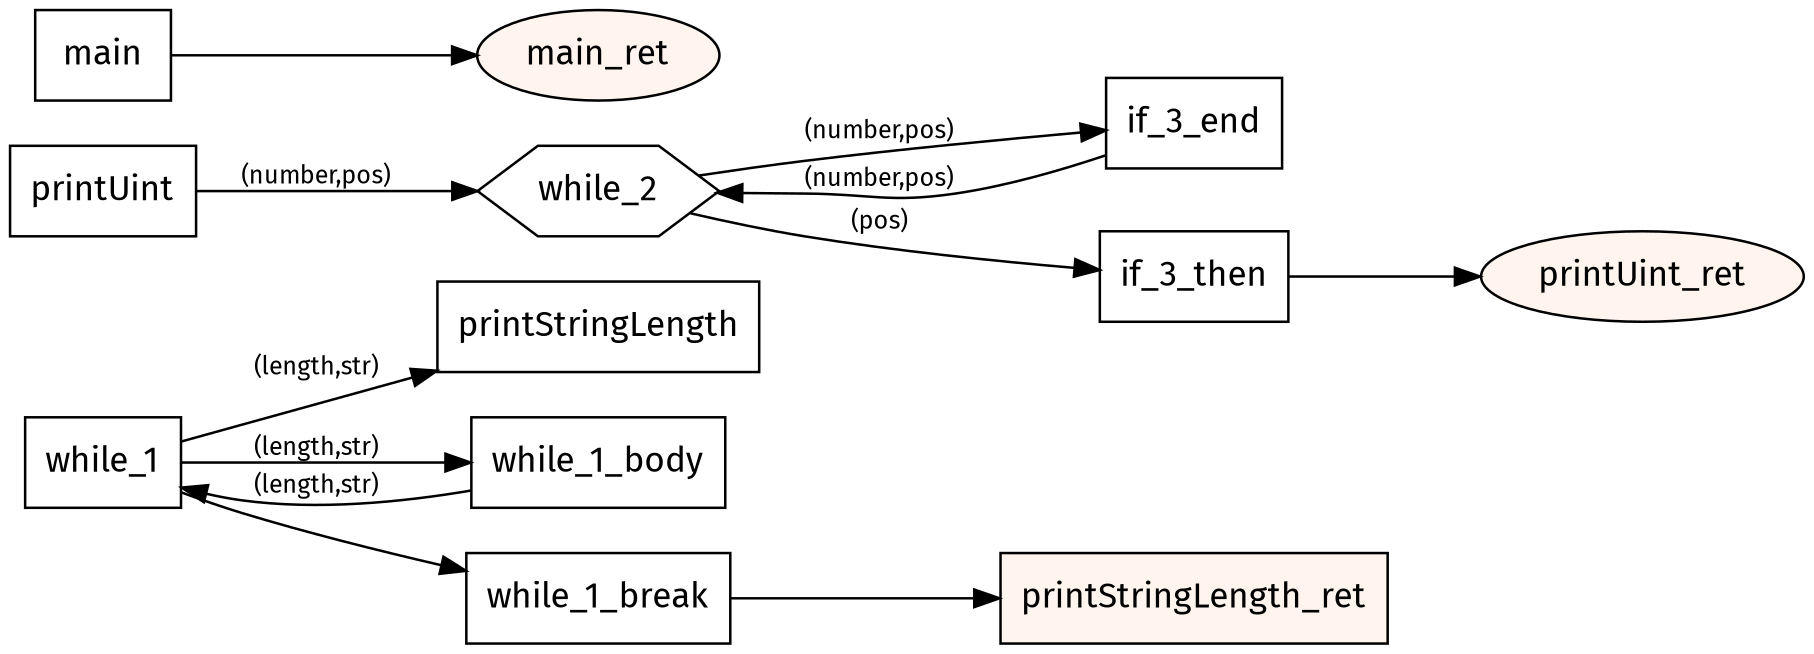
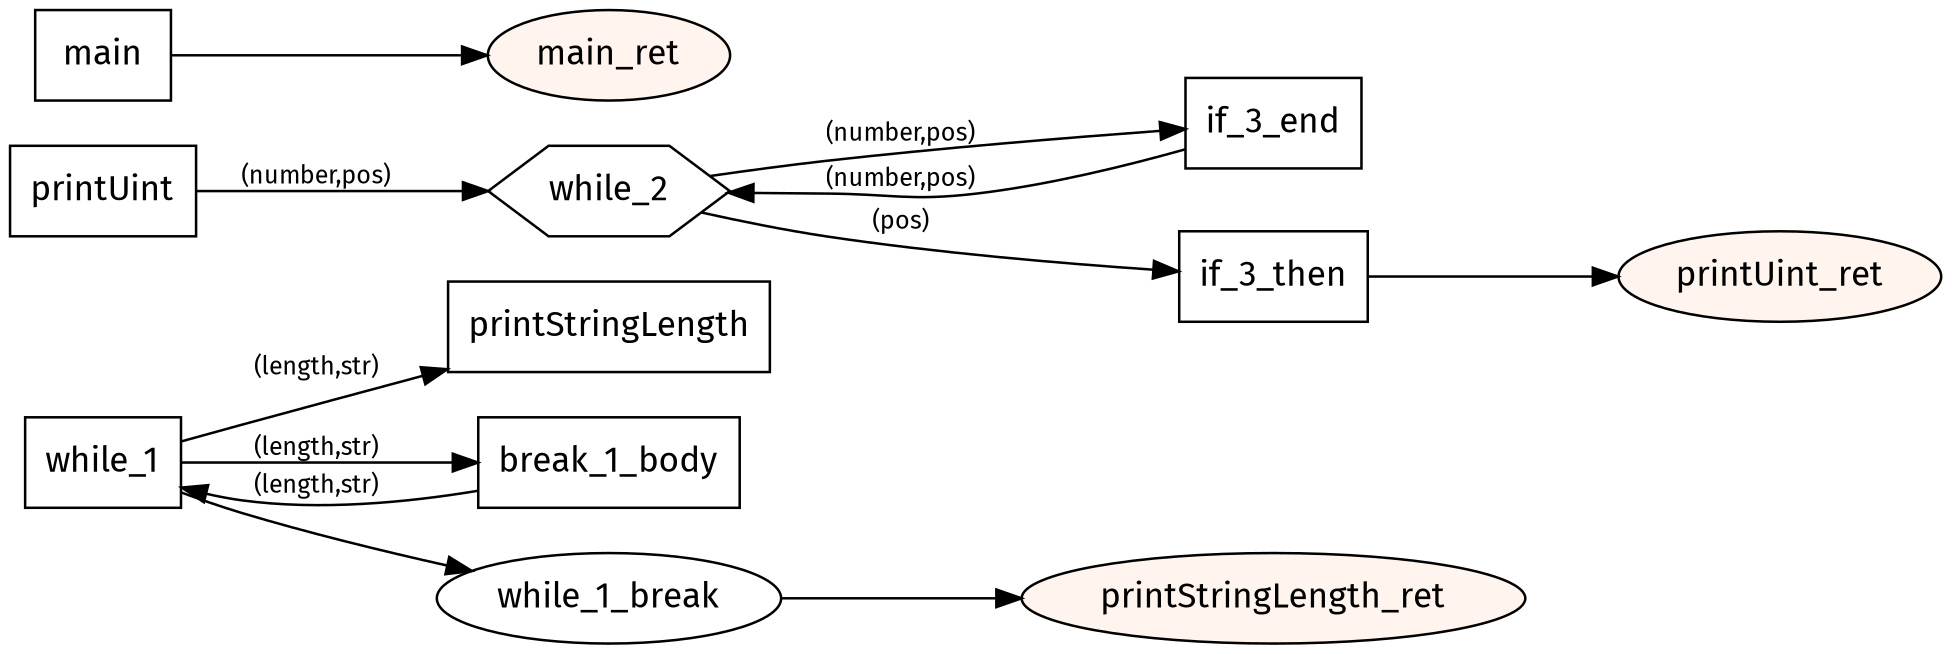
  digraph {
    fontname="Fira Sans"
    rankdir=LR
    node [fontname="Fira Sans" shape=box]
    edge [fontname="Fira Sans" fontsize="10pt"]
    n1 [label=printStringLength]
    n2 [label=while_1]
-   n3 [label=while_1_body]
-   n4 [label=while_1_break]
-   n5 [fillcolor="#fff5ee" label=printStringLength_ret style=filled]
+   n3 [label=break_1_body]
+   n4 [label=while_1_break shape=ellipse]
+   n5 [fillcolor="#fff5ee" label=printStringLength_ret shape=oval style=filled]
    n6 [label=printUint]
    n7 [label=while_2 shape=hexagon]
    n8 [label=if_3_end]
    n9 [label=if_3_then]
    n10 [fillcolor="#fff5ee" label=printUint_ret shape=oval style=filled]
    n11 [label=main]
    n12 [fillcolor="#fff5ee" label=main_ret shape=oval style=filled]
    subgraph sub_1 {
      n1
      n2
      n3
      n4
      n5
    }
    subgraph sub_2 {
      n6
      n7
      n8
      n9
      n10
    }
    subgraph sub_3 {
      n11
      n12
    }
    n2 -> n1 [label="(length,str)"]
    n2 -> n3 [label="(length,str)"]
    n2 -> n4
    n3 -> n2 [label="(length,str)"]
    n4 -> n5
    n6 -> n7 [label="(number,pos)"]
    n7 -> n8 [label="(number,pos)"]
    n7 -> n9 [label="(pos)"]
    n8 -> n7 [label="(number,pos)"]
    n9 -> n10
    n11 -> n12
  }
